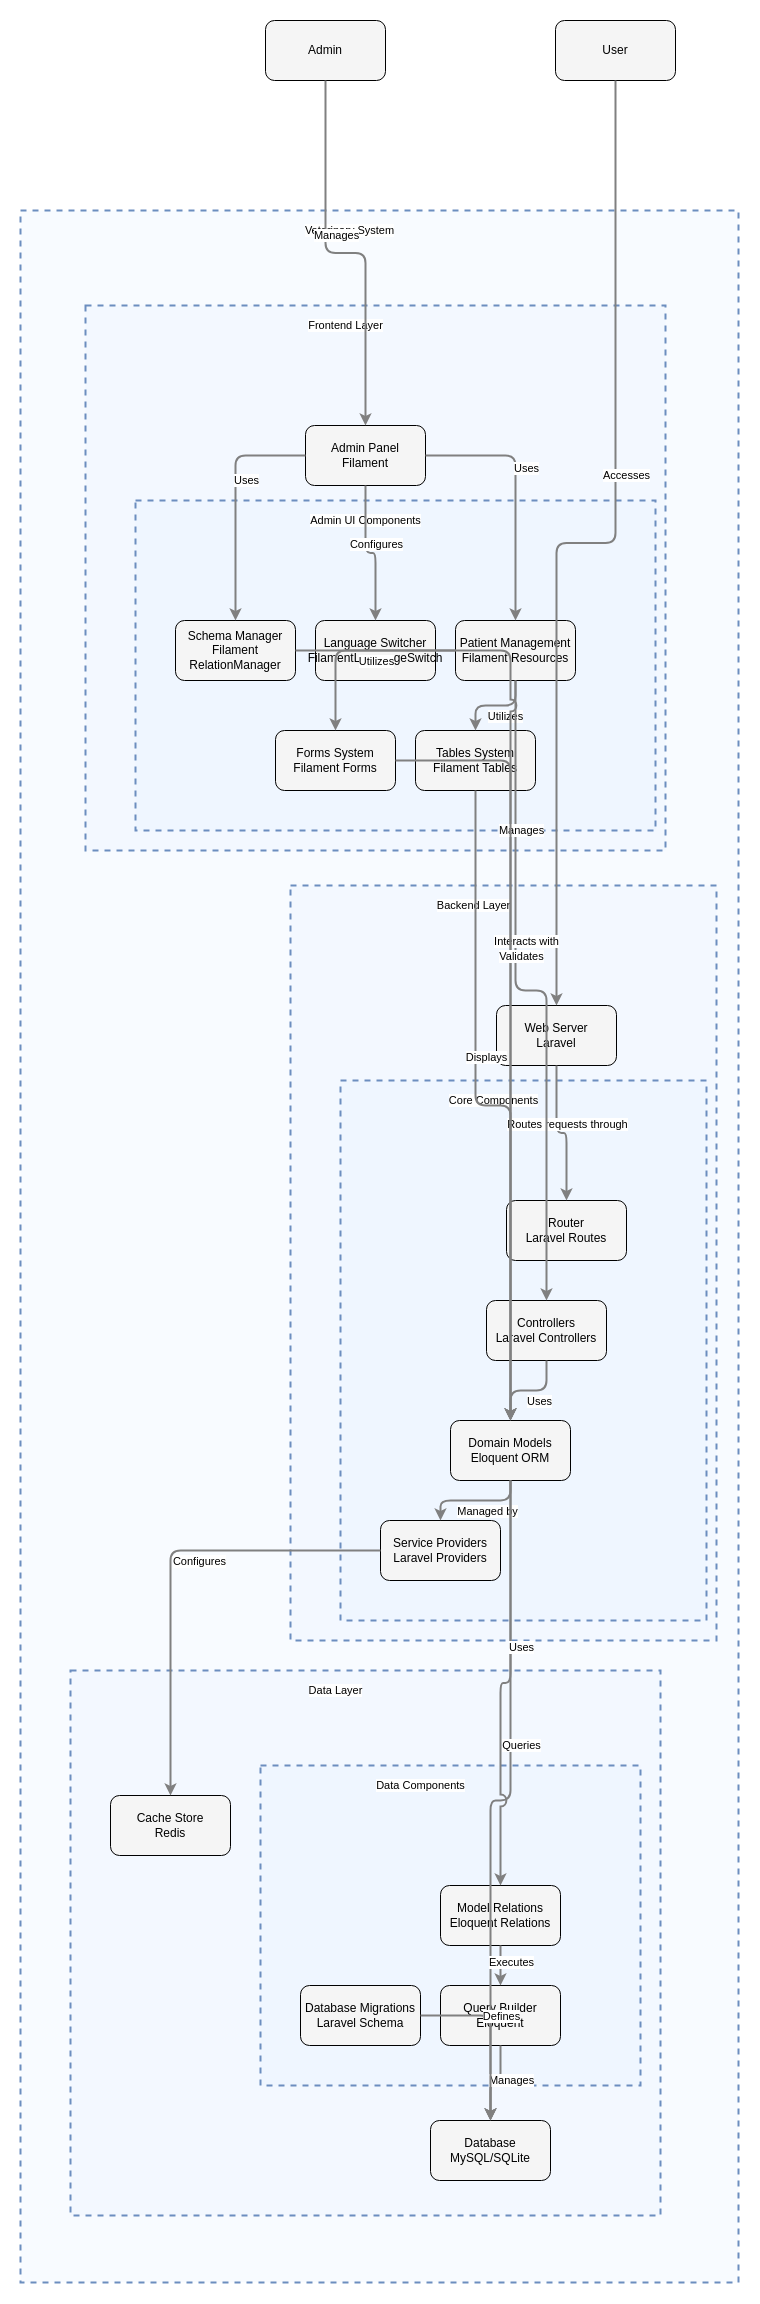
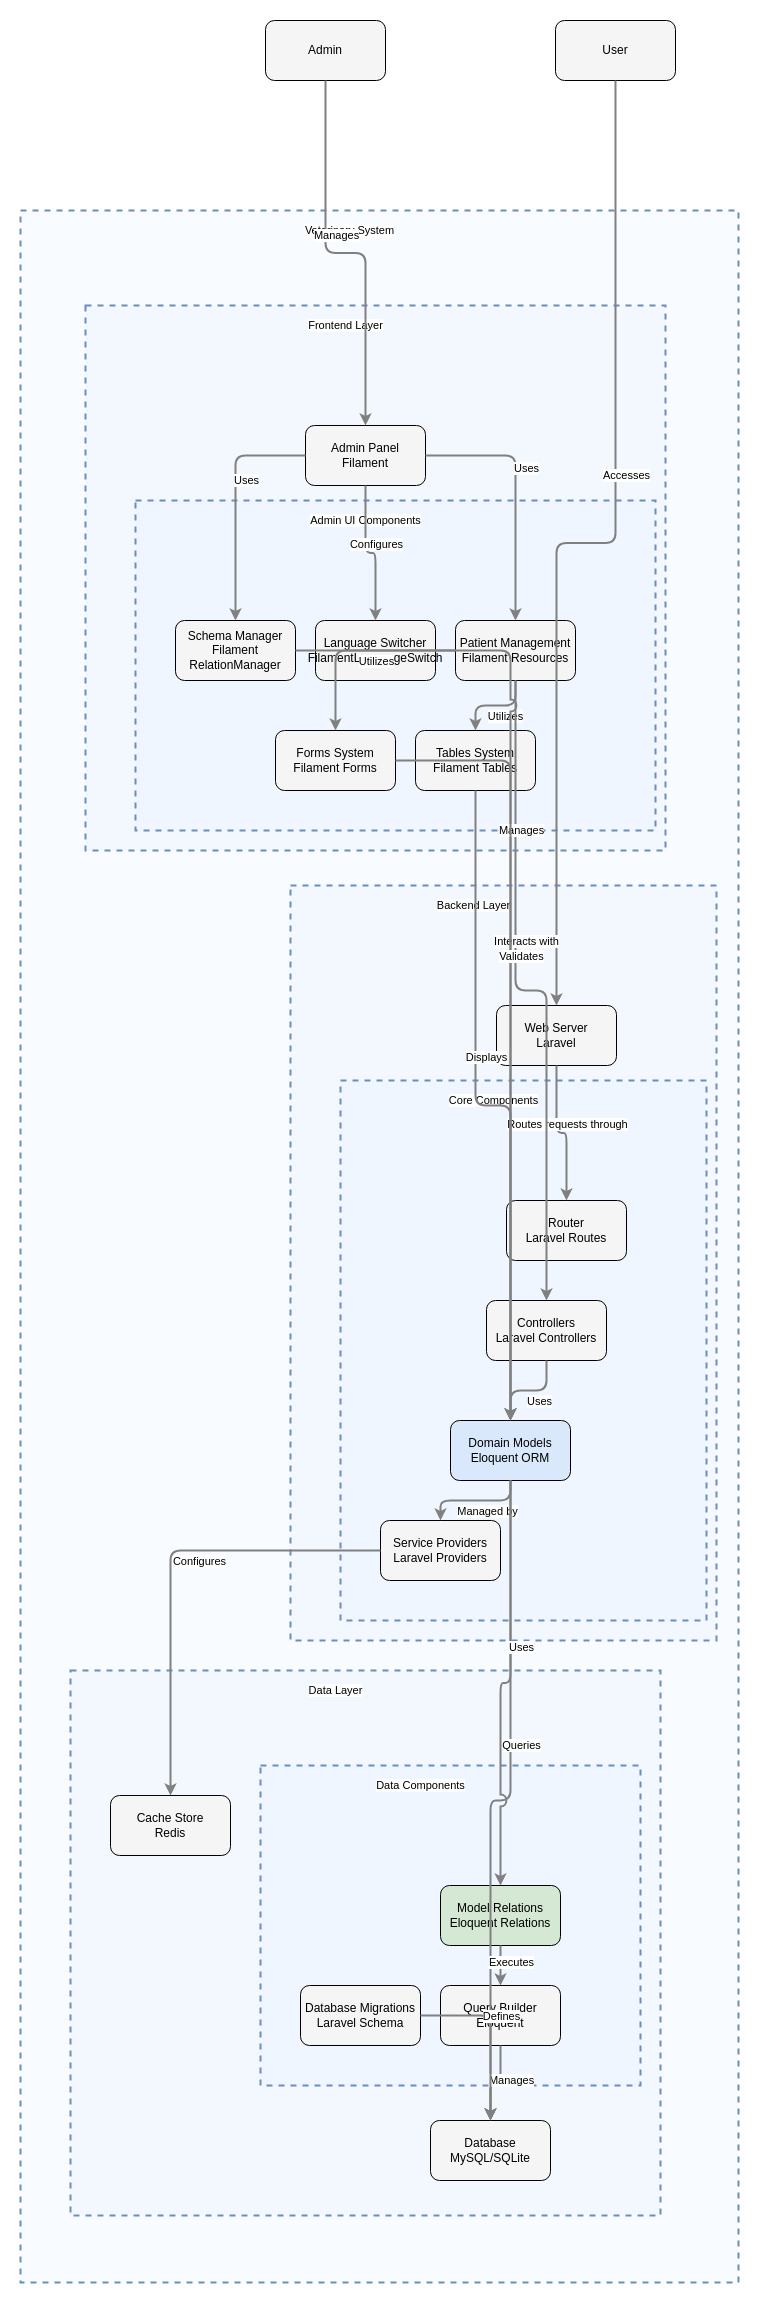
  <mxCell id="0" />
  <mxCell id="1" parent="0" />
  <mxCell id="2" value="" style="html=1;whiteSpace=wrap;container=1;fillColor=#dae8fc;strokeColor=#6c8ebf;dashed=1;fillOpacity=20;strokeWidth=2;containerType=none;recursiveResize=0;movable=1;resizable=1;autosize=0;dropTarget=0" vertex="1" parent="8"><mxGeometry x="190" y="95" width="380" height="320" as="geometry" /></mxCell>
  <mxCell id="3" value="Data Components" style="edgeLabel;html=1;align=center;verticalAlign=middle;resizable=0;labelBackgroundColor=white;spacing=5" vertex="1" parent="8"><mxGeometry x="198" y="103" width="304" height="24" as="geometry" /></mxCell>
  <mxCell id="4" value="" style="html=1;whiteSpace=wrap;container=1;fillColor=#dae8fc;strokeColor=#6c8ebf;dashed=1;fillOpacity=20;strokeWidth=2;containerType=none;recursiveResize=0;movable=1;resizable=1;autosize=0;dropTarget=0" vertex="1" parent="10"><mxGeometry x="50" y="195" width="366" height="540" as="geometry" /></mxCell>
  <mxCell id="5" value="Core Components" style="edgeLabel;html=1;align=center;verticalAlign=middle;resizable=0;labelBackgroundColor=white;spacing=5" vertex="1" parent="10"><mxGeometry x="58" y="203" width="290" height="24" as="geometry" /></mxCell>
  <mxCell id="6" value="" style="html=1;whiteSpace=wrap;container=1;fillColor=#dae8fc;strokeColor=#6c8ebf;dashed=1;fillOpacity=20;strokeWidth=2;containerType=none;recursiveResize=0;movable=1;resizable=1;autosize=0;dropTarget=0" vertex="1" parent="12"><mxGeometry x="50" y="195" width="520" height="330" as="geometry" /></mxCell>
  <mxCell id="7" value="Admin UI Components" style="edgeLabel;html=1;align=center;verticalAlign=middle;resizable=0;labelBackgroundColor=white;spacing=5" vertex="1" parent="12"><mxGeometry x="58" y="203" width="444" height="24" as="geometry" /></mxCell>
  <mxCell id="8" value="" style="html=1;whiteSpace=wrap;container=1;fillColor=#dae8fc;strokeColor=#6c8ebf;dashed=1;fillOpacity=20;strokeWidth=2;containerType=none;recursiveResize=0;movable=1;resizable=1;autosize=0;dropTarget=0" vertex="1" parent="14"><mxGeometry x="50" y="1460" width="590" height="545" as="geometry" /></mxCell>
  <mxCell id="9" value="Data Layer" style="edgeLabel;html=1;align=center;verticalAlign=middle;resizable=0;labelBackgroundColor=white;spacing=5" vertex="1" parent="14"><mxGeometry x="58" y="1468" width="514" height="24" as="geometry" /></mxCell>
  <mxCell id="10" value="" style="html=1;whiteSpace=wrap;container=1;fillColor=#dae8fc;strokeColor=#6c8ebf;dashed=1;fillOpacity=20;strokeWidth=2;containerType=none;recursiveResize=0;movable=1;resizable=1;autosize=0;dropTarget=0" vertex="1" parent="14"><mxGeometry x="270" y="675" width="426" height="755" as="geometry" /></mxCell>
  <mxCell id="11" value="Backend Layer" style="edgeLabel;html=1;align=center;verticalAlign=middle;resizable=0;labelBackgroundColor=white;spacing=5" vertex="1" parent="14"><mxGeometry x="278" y="683" width="350" height="24" as="geometry" /></mxCell>
  <mxCell id="12" value="" style="html=1;whiteSpace=wrap;container=1;fillColor=#dae8fc;strokeColor=#6c8ebf;dashed=1;fillOpacity=20;strokeWidth=2;containerType=none;recursiveResize=0;movable=1;resizable=1;autosize=0;dropTarget=0" vertex="1" parent="14"><mxGeometry x="65" y="95" width="580" height="545" as="geometry" /></mxCell>
  <mxCell id="13" value="Frontend Layer" style="edgeLabel;html=1;align=center;verticalAlign=middle;resizable=0;labelBackgroundColor=white;spacing=5" vertex="1" parent="14"><mxGeometry x="73" y="103" width="504" height="24" as="geometry" /></mxCell>
  <mxCell id="14" value="" style="html=1;whiteSpace=wrap;container=1;fillColor=#dae8fc;strokeColor=#6c8ebf;dashed=1;fillOpacity=20;strokeWidth=2;containerType=none;recursiveResize=0;movable=1;resizable=1;autosize=0;dropTarget=0" vertex="1" parent="1"><mxGeometry x="20" y="210" width="718" height="2072" as="geometry" /></mxCell>
  <mxCell id="15" value="Veterinary System" style="edgeLabel;html=1;align=center;verticalAlign=middle;resizable=0;labelBackgroundColor=white;spacing=5" vertex="1" parent="1"><mxGeometry x="28" y="218" width="642" height="24" as="geometry" /></mxCell>
  <mxCell id="16" value="User" style="rounded=1;whiteSpace=wrap;html=1;fillColor=#f5f5f5" vertex="1" parent="1"><mxGeometry x="555" y="20" width="120" height="60" as="geometry" /></mxCell>
  <mxCell id="17" value="Admin" style="rounded=1;whiteSpace=wrap;html=1;fillColor=#f5f5f5" vertex="1" parent="1"><mxGeometry x="265" y="20" width="120" height="60" as="geometry" /></mxCell>
  <mxCell id="18" value="Admin Panel&lt;br&gt;Filament" style="rounded=1;whiteSpace=wrap;html=1;fillColor=#f5f5f5" vertex="1" parent="12"><mxGeometry x="220" y="120" width="120" height="60" as="geometry" /></mxCell>
  <mxCell id="19" value="Web Server&lt;br&gt;Laravel" style="rounded=1;whiteSpace=wrap;html=1;fillColor=#f5f5f5" vertex="1" parent="10"><mxGeometry x="206" y="120" width="120" height="60" as="geometry" /></mxCell>
  <mxCell id="20" value="Database&lt;br&gt;MySQL/SQLite" style="rounded=1;whiteSpace=wrap;html=1;fillColor=#f5f5f5" vertex="1" parent="8"><mxGeometry x="360" y="450" width="120" height="60" as="geometry" /></mxCell>
  <mxCell id="21" value="Cache Store&lt;br&gt;Redis" style="rounded=1;whiteSpace=wrap;html=1;fillColor=#f5f5f5" vertex="1" parent="8"><mxGeometry x="40" y="125" width="120" height="60" as="geometry" /></mxCell>
  <mxCell id="22" value="Patient Management&lt;br&gt;Filament Resources" style="rounded=1;whiteSpace=wrap;html=1;fillColor=#f5f5f5" vertex="1" parent="6"><mxGeometry x="320" y="120" width="120" height="60" as="geometry" /></mxCell>
  <mxCell id="23" value="Schema Manager&lt;br&gt;Filament RelationManager" style="rounded=1;whiteSpace=wrap;html=1;fillColor=#f5f5f5" vertex="1" parent="6"><mxGeometry x="40" y="120" width="120" height="60" as="geometry" /></mxCell>
  <mxCell id="24" value="Language Switcher&lt;br&gt;FilamentLanguageSwitch" style="rounded=1;whiteSpace=wrap;html=1;fillColor=#f5f5f5" vertex="1" parent="6"><mxGeometry x="180" y="120" width="120" height="60" as="geometry" /></mxCell>
  <mxCell id="25" value="Forms System&lt;br&gt;Filament Forms" style="rounded=1;whiteSpace=wrap;html=1;fillColor=#f5f5f5" vertex="1" parent="6"><mxGeometry x="140" y="230" width="120" height="60" as="geometry" /></mxCell>
  <mxCell id="26" value="Tables System&lt;br&gt;Filament Tables" style="rounded=1;whiteSpace=wrap;html=1;fillColor=#f5f5f5" vertex="1" parent="6"><mxGeometry x="280" y="230" width="120" height="60" as="geometry" /></mxCell>
  <mxCell id="27" value="Router&lt;br&gt;Laravel Routes" style="rounded=1;whiteSpace=wrap;html=1;fillColor=#f5f5f5" vertex="1" parent="4"><mxGeometry x="166" y="120" width="120" height="60" as="geometry" /></mxCell>
  <mxCell id="28" value="Controllers&lt;br&gt;Laravel Controllers" style="rounded=1;whiteSpace=wrap;html=1;fillColor=#f5f5f5" vertex="1" parent="4"><mxGeometry x="146" y="220" width="120" height="60" as="geometry" /></mxCell>
- <mxCell id="29" value="Domain Models&lt;br&gt;Eloquent ORM" style="rounded=1;whiteSpace=wrap;html=1;fillColor=#f5f5f5" vertex="1" parent="4"><mxGeometry x="110" y="340" width="120" height="60" as="geometry" /></mxCell>
+ <mxCell id="29" value="Domain Models&lt;br&gt;Eloquent ORM" style="rounded=1;whiteSpace=wrap;html=1;fillColor=#dae8fc;" vertex="1" parent="4"><mxGeometry x="110" y="340" width="120" height="60" as="geometry" /></mxCell>
  <mxCell id="30" value="Service Providers&lt;br&gt;Laravel Providers" style="rounded=1;whiteSpace=wrap;html=1;fillColor=#f5f5f5" vertex="1" parent="4"><mxGeometry x="40" y="440" width="120" height="60" as="geometry" /></mxCell>
  <mxCell id="31" value="Database Migrations&lt;br&gt;Laravel Schema" style="rounded=1;whiteSpace=wrap;html=1;fillColor=#f5f5f5" vertex="1" parent="2"><mxGeometry x="40" y="220" width="120" height="60" as="geometry" /></mxCell>
- <mxCell id="32" value="Model Relations&lt;br&gt;Eloquent Relations" style="rounded=1;whiteSpace=wrap;html=1;fillColor=#f5f5f5" vertex="1" parent="2"><mxGeometry x="180" y="120" width="120" height="60" as="geometry" /></mxCell>
+ <mxCell id="32" value="Model Relations&lt;br&gt;Eloquent Relations" style="rounded=1;whiteSpace=wrap;html=1;fillColor=#d5e8d4;" vertex="1" parent="2"><mxGeometry x="180" y="120" width="120" height="60" as="geometry" /></mxCell>
  <mxCell id="33" value="Query Builder&lt;br&gt;Eloquent" style="rounded=1;whiteSpace=wrap;html=1;fillColor=#f5f5f5" vertex="1" parent="2"><mxGeometry x="180" y="220" width="120" height="60" as="geometry" /></mxCell>
  <mxCell id="34" style="edgeStyle=orthogonalEdgeStyle;rounded=1;orthogonalLoop=1;jettySize=auto;html=1;strokeColor=#808080;strokeWidth=2;jumpStyle=arc;jumpSize=10;spacing=15;labelBackgroundColor=white;labelBorderColor=none" edge="1" parent="1" source="16" target="19"><mxGeometry relative="1" as="geometry" /></mxCell>
  <mxCell id="35" value="Accesses" style="edgeLabel;html=1;align=center;verticalAlign=middle;resizable=0;points=[];" vertex="1" connectable="0" parent="34"><mxGeometry x="-0.2" y="10" relative="1" as="geometry"><mxPoint as="offset" /></mxGeometry></mxCell>
  <mxCell id="36" style="edgeStyle=orthogonalEdgeStyle;rounded=1;orthogonalLoop=1;jettySize=auto;html=1;strokeColor=#808080;strokeWidth=2;jumpStyle=arc;jumpSize=10;spacing=15;labelBackgroundColor=white;labelBorderColor=none" edge="1" parent="1" source="17" target="18"><mxGeometry relative="1" as="geometry" /></mxCell>
  <mxCell id="37" value="Manages" style="edgeLabel;html=1;align=center;verticalAlign=middle;resizable=0;points=[];" vertex="1" connectable="0" parent="36"><mxGeometry x="-0.2" y="10" relative="1" as="geometry"><mxPoint as="offset" /></mxGeometry></mxCell>
  <mxCell id="38" style="edgeStyle=orthogonalEdgeStyle;rounded=1;orthogonalLoop=1;jettySize=auto;html=1;strokeColor=#808080;strokeWidth=2;jumpStyle=arc;jumpSize=10;spacing=15;labelBackgroundColor=white;labelBorderColor=none" edge="1" parent="1" source="18" target="22"><mxGeometry relative="1" as="geometry" /></mxCell>
  <mxCell id="39" value="Uses" style="edgeLabel;html=1;align=center;verticalAlign=middle;resizable=0;points=[];" vertex="1" connectable="0" parent="38"><mxGeometry x="-0.2" y="10" relative="1" as="geometry"><mxPoint as="offset" /></mxGeometry></mxCell>
  <mxCell id="40" style="edgeStyle=orthogonalEdgeStyle;rounded=1;orthogonalLoop=1;jettySize=auto;html=1;strokeColor=#808080;strokeWidth=2;jumpStyle=arc;jumpSize=10;spacing=15;labelBackgroundColor=white;labelBorderColor=none" edge="1" parent="1" source="18" target="23"><mxGeometry relative="1" as="geometry" /></mxCell>
  <mxCell id="41" value="Uses" style="edgeLabel;html=1;align=center;verticalAlign=middle;resizable=0;points=[];" vertex="1" connectable="0" parent="40"><mxGeometry x="-0.2" y="10" relative="1" as="geometry"><mxPoint as="offset" /></mxGeometry></mxCell>
  <mxCell id="42" style="edgeStyle=orthogonalEdgeStyle;rounded=1;orthogonalLoop=1;jettySize=auto;html=1;strokeColor=#808080;strokeWidth=2;jumpStyle=arc;jumpSize=10;spacing=15;labelBackgroundColor=white;labelBorderColor=none" edge="1" parent="1" source="18" target="24"><mxGeometry relative="1" as="geometry" /></mxCell>
  <mxCell id="43" value="Configures" style="edgeLabel;html=1;align=center;verticalAlign=middle;resizable=0;points=[];" vertex="1" connectable="0" parent="42"><mxGeometry x="-0.2" y="10" relative="1" as="geometry"><mxPoint as="offset" /></mxGeometry></mxCell>
  <mxCell id="44" style="edgeStyle=orthogonalEdgeStyle;rounded=1;orthogonalLoop=1;jettySize=auto;html=1;strokeColor=#808080;strokeWidth=2;jumpStyle=arc;jumpSize=10;spacing=15;labelBackgroundColor=white;labelBorderColor=none" edge="1" parent="1" source="22" target="25"><mxGeometry relative="1" as="geometry" /></mxCell>
  <mxCell id="45" value="Utilizes" style="edgeLabel;html=1;align=center;verticalAlign=middle;resizable=0;points=[];" vertex="1" connectable="0" parent="44"><mxGeometry x="-0.2" y="10" relative="1" as="geometry"><mxPoint as="offset" /></mxGeometry></mxCell>
  <mxCell id="46" style="edgeStyle=orthogonalEdgeStyle;rounded=1;orthogonalLoop=1;jettySize=auto;html=1;strokeColor=#808080;strokeWidth=2;jumpStyle=arc;jumpSize=10;spacing=15;labelBackgroundColor=white;labelBorderColor=none" edge="1" parent="1" source="22" target="26"><mxGeometry relative="1" as="geometry" /></mxCell>
  <mxCell id="47" value="Utilizes" style="edgeLabel;html=1;align=center;verticalAlign=middle;resizable=0;points=[];" vertex="1" connectable="0" parent="46"><mxGeometry x="-0.2" y="10" relative="1" as="geometry"><mxPoint as="offset" /></mxGeometry></mxCell>
  <mxCell id="48" style="edgeStyle=orthogonalEdgeStyle;rounded=1;orthogonalLoop=1;jettySize=auto;html=1;strokeColor=#808080;strokeWidth=2;jumpStyle=arc;jumpSize=10;spacing=15;labelBackgroundColor=white;labelBorderColor=none" edge="1" parent="1" source="19" target="27"><mxGeometry relative="1" as="geometry" /></mxCell>
  <mxCell id="49" value="Routes requests through" style="edgeLabel;html=1;align=center;verticalAlign=middle;resizable=0;points=[];" vertex="1" connectable="0" parent="48"><mxGeometry x="-0.2" y="10" relative="1" as="geometry"><mxPoint as="offset" /></mxGeometry></mxCell>
  <mxCell id="50" style="edgeStyle=orthogonalEdgeStyle;rounded=1;orthogonalLoop=1;jettySize=auto;html=1;strokeColor=#808080;strokeWidth=2;jumpStyle=arc;jumpSize=10;spacing=15;labelBackgroundColor=white;labelBorderColor=none" edge="1" parent="1" source="28" target="29"><mxGeometry relative="1" as="geometry" /></mxCell>
  <mxCell id="51" value="Uses" style="edgeLabel;html=1;align=center;verticalAlign=middle;resizable=0;points=[];" vertex="1" connectable="0" parent="50"><mxGeometry x="-0.2" y="10" relative="1" as="geometry"><mxPoint as="offset" /></mxGeometry></mxCell>
  <mxCell id="52" style="edgeStyle=orthogonalEdgeStyle;rounded=1;orthogonalLoop=1;jettySize=auto;html=1;strokeColor=#808080;strokeWidth=2;jumpStyle=arc;jumpSize=10;spacing=15;labelBackgroundColor=white;labelBorderColor=none" edge="1" parent="1" source="29" target="30"><mxGeometry relative="1" as="geometry" /></mxCell>
  <mxCell id="53" value="Managed by" style="edgeLabel;html=1;align=center;verticalAlign=middle;resizable=0;points=[];" vertex="1" connectable="0" parent="52"><mxGeometry x="-0.2" y="10" relative="1" as="geometry"><mxPoint as="offset" /></mxGeometry></mxCell>
  <mxCell id="54" style="edgeStyle=orthogonalEdgeStyle;rounded=1;orthogonalLoop=1;jettySize=auto;html=1;strokeColor=#808080;strokeWidth=2;jumpStyle=arc;jumpSize=10;spacing=15;labelBackgroundColor=white;labelBorderColor=none" edge="1" parent="1" source="29" target="20"><mxGeometry relative="1" as="geometry" /></mxCell>
  <mxCell id="55" value="Queries" style="edgeLabel;html=1;align=center;verticalAlign=middle;resizable=0;points=[];" vertex="1" connectable="0" parent="54"><mxGeometry x="-0.2" y="10" relative="1" as="geometry"><mxPoint as="offset" /></mxGeometry></mxCell>
  <mxCell id="56" style="edgeStyle=orthogonalEdgeStyle;rounded=1;orthogonalLoop=1;jettySize=auto;html=1;strokeColor=#808080;strokeWidth=2;jumpStyle=arc;jumpSize=10;spacing=15;labelBackgroundColor=white;labelBorderColor=none" edge="1" parent="1" source="29" target="32"><mxGeometry relative="1" as="geometry" /></mxCell>
  <mxCell id="57" value="Uses" style="edgeLabel;html=1;align=center;verticalAlign=middle;resizable=0;points=[];" vertex="1" connectable="0" parent="56"><mxGeometry x="-0.2" y="10" relative="1" as="geometry"><mxPoint as="offset" /></mxGeometry></mxCell>
  <mxCell id="58" style="edgeStyle=orthogonalEdgeStyle;rounded=1;orthogonalLoop=1;jettySize=auto;html=1;strokeColor=#808080;strokeWidth=2;jumpStyle=arc;jumpSize=10;spacing=15;labelBackgroundColor=white;labelBorderColor=none" edge="1" parent="1" source="32" target="33"><mxGeometry relative="1" as="geometry" /></mxCell>
  <mxCell id="59" value="Executes" style="edgeLabel;html=1;align=center;verticalAlign=middle;resizable=0;points=[];" vertex="1" connectable="0" parent="58"><mxGeometry x="-0.2" y="10" relative="1" as="geometry"><mxPoint as="offset" /></mxGeometry></mxCell>
  <mxCell id="60" style="edgeStyle=orthogonalEdgeStyle;rounded=1;orthogonalLoop=1;jettySize=auto;html=1;strokeColor=#808080;strokeWidth=2;jumpStyle=arc;jumpSize=10;spacing=15;labelBackgroundColor=white;labelBorderColor=none" edge="1" parent="1" source="33" target="20"><mxGeometry relative="1" as="geometry" /></mxCell>
  <mxCell id="61" value="Manages" style="edgeLabel;html=1;align=center;verticalAlign=middle;resizable=0;points=[];" vertex="1" connectable="0" parent="60"><mxGeometry x="-0.2" y="10" relative="1" as="geometry"><mxPoint as="offset" /></mxGeometry></mxCell>
  <mxCell id="62" style="edgeStyle=orthogonalEdgeStyle;rounded=1;orthogonalLoop=1;jettySize=auto;html=1;strokeColor=#808080;strokeWidth=2;jumpStyle=arc;jumpSize=10;spacing=15;labelBackgroundColor=white;labelBorderColor=none" edge="1" parent="1" source="31" target="20"><mxGeometry relative="1" as="geometry" /></mxCell>
  <mxCell id="63" value="Defines" style="edgeLabel;html=1;align=center;verticalAlign=middle;resizable=0;points=[];" vertex="1" connectable="0" parent="62"><mxGeometry x="-0.2" y="10" relative="1" as="geometry"><mxPoint as="offset" /></mxGeometry></mxCell>
  <mxCell id="64" style="edgeStyle=orthogonalEdgeStyle;rounded=1;orthogonalLoop=1;jettySize=auto;html=1;strokeColor=#808080;strokeWidth=2;jumpStyle=arc;jumpSize=10;spacing=15;labelBackgroundColor=white;labelBorderColor=none" edge="1" parent="1" source="30" target="21"><mxGeometry relative="1" as="geometry" /></mxCell>
  <mxCell id="65" value="Configures" style="edgeLabel;html=1;align=center;verticalAlign=middle;resizable=0;points=[];" vertex="1" connectable="0" parent="64"><mxGeometry x="-0.2" y="10" relative="1" as="geometry"><mxPoint as="offset" /></mxGeometry></mxCell>
  <mxCell id="66" style="edgeStyle=orthogonalEdgeStyle;rounded=1;orthogonalLoop=1;jettySize=auto;html=1;strokeColor=#808080;strokeWidth=2;jumpStyle=arc;jumpSize=10;spacing=15;labelBackgroundColor=white;labelBorderColor=none" edge="1" parent="1" source="22" target="28"><mxGeometry relative="1" as="geometry" /></mxCell>
  <mxCell id="67" value="Interacts with" style="edgeLabel;html=1;align=center;verticalAlign=middle;resizable=0;points=[];" vertex="1" connectable="0" parent="66"><mxGeometry x="-0.2" y="10" relative="1" as="geometry"><mxPoint as="offset" /></mxGeometry></mxCell>
  <mxCell id="68" style="edgeStyle=orthogonalEdgeStyle;rounded=1;orthogonalLoop=1;jettySize=auto;html=1;strokeColor=#808080;strokeWidth=2;jumpStyle=arc;jumpSize=10;spacing=15;labelBackgroundColor=white;labelBorderColor=none" edge="1" parent="1" source="23" target="29"><mxGeometry relative="1" as="geometry" /></mxCell>
  <mxCell id="69" value="Manages" style="edgeLabel;html=1;align=center;verticalAlign=middle;resizable=0;points=[];" vertex="1" connectable="0" parent="68"><mxGeometry x="-0.2" y="10" relative="1" as="geometry"><mxPoint as="offset" /></mxGeometry></mxCell>
  <mxCell id="70" style="edgeStyle=orthogonalEdgeStyle;rounded=1;orthogonalLoop=1;jettySize=auto;html=1;strokeColor=#808080;strokeWidth=2;jumpStyle=arc;jumpSize=10;spacing=15;labelBackgroundColor=white;labelBorderColor=none" edge="1" parent="1" source="25" target="29"><mxGeometry relative="1" as="geometry" /></mxCell>
  <mxCell id="71" value="Validates" style="edgeLabel;html=1;align=center;verticalAlign=middle;resizable=0;points=[];" vertex="1" connectable="0" parent="70"><mxGeometry x="-0.2" y="10" relative="1" as="geometry"><mxPoint as="offset" /></mxGeometry></mxCell>
  <mxCell id="72" style="edgeStyle=orthogonalEdgeStyle;rounded=1;orthogonalLoop=1;jettySize=auto;html=1;strokeColor=#808080;strokeWidth=2;jumpStyle=arc;jumpSize=10;spacing=15;labelBackgroundColor=white;labelBorderColor=none" edge="1" parent="1" source="26" target="29"><mxGeometry relative="1" as="geometry" /></mxCell>
  <mxCell id="73" value="Displays" style="edgeLabel;html=1;align=center;verticalAlign=middle;resizable=0;points=[];" vertex="1" connectable="0" parent="72"><mxGeometry x="-0.2" y="10" relative="1" as="geometry"><mxPoint as="offset" /></mxGeometry></mxCell>
